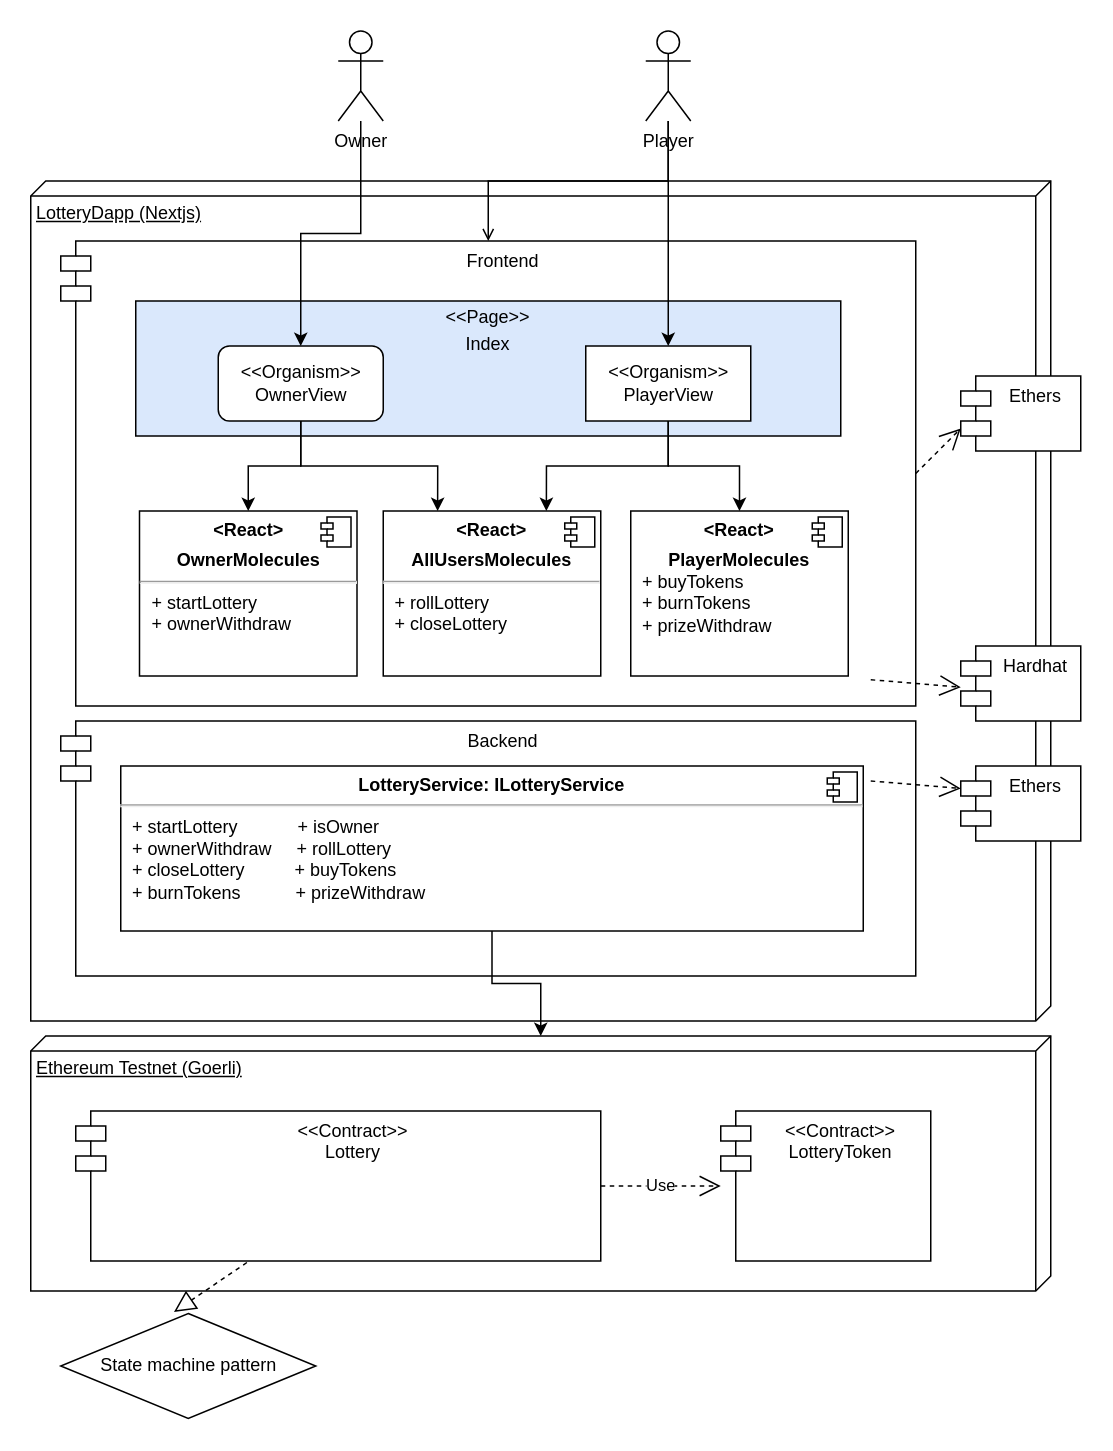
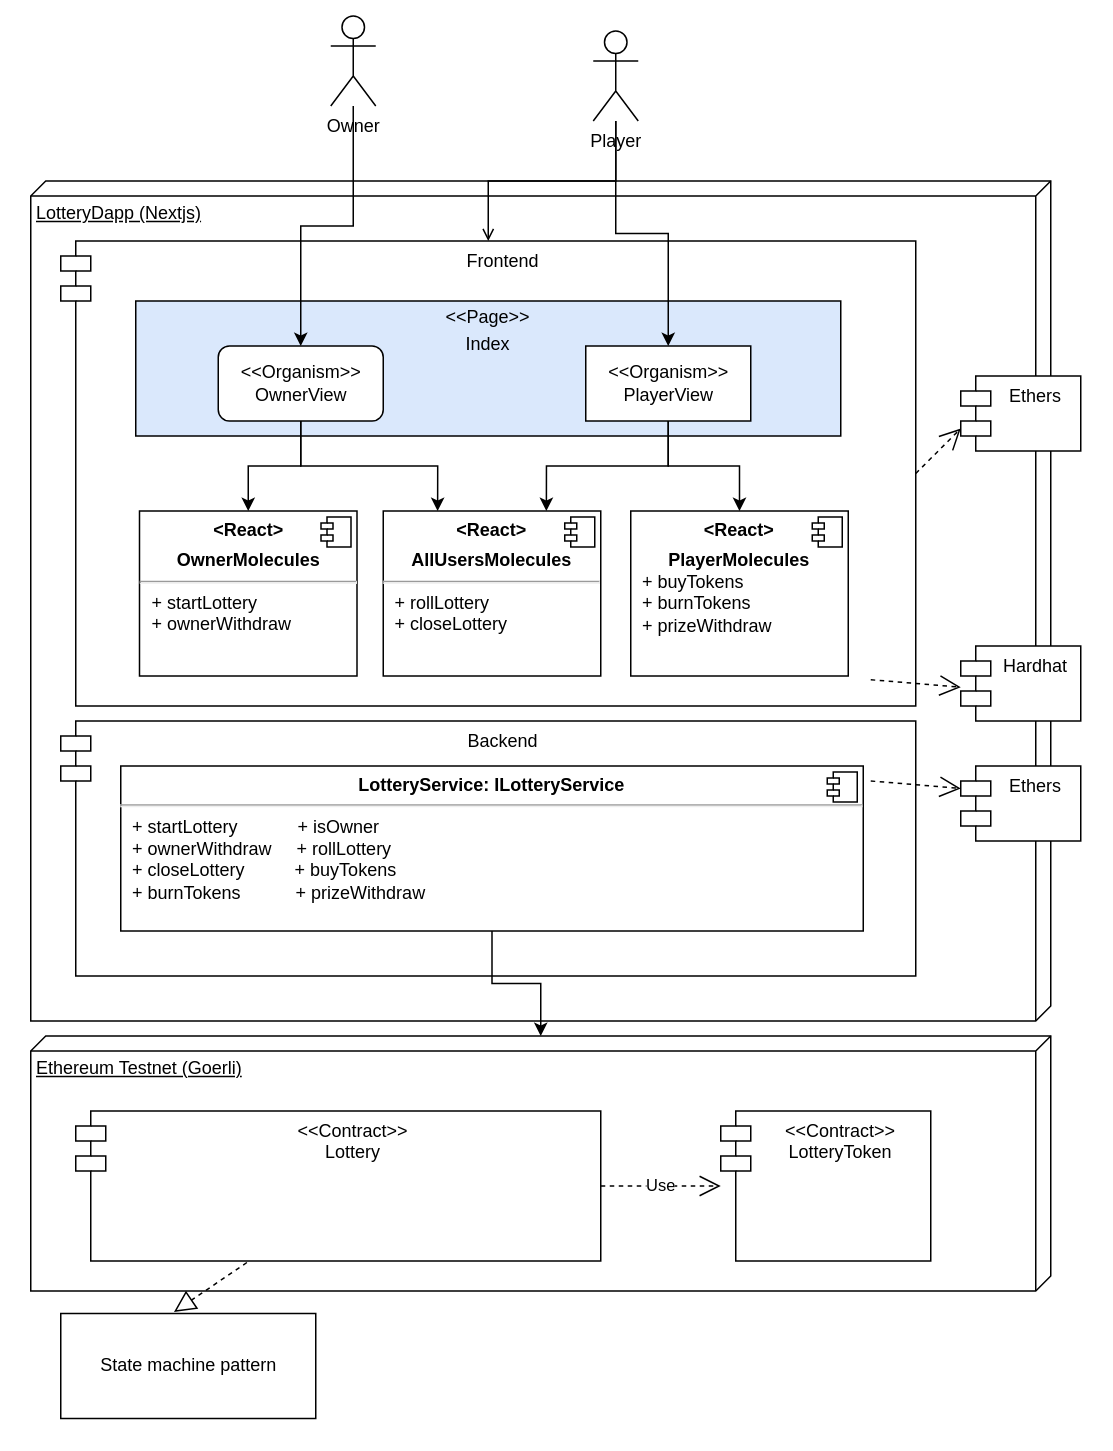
  <mxCell id="0" />
  <mxCell id="1" parent="0" />
  <mxCell id="2" value="Ethereum Testnet (Goerli)" style="verticalAlign=top;align=left;spacingTop=8;spacingLeft=2;spacingRight=12;shape=cube;size=10;direction=south;fontStyle=4;html=1;" parent="1" vertex="1"><mxGeometry x="20" y="690" width="680" height="170" as="geometry" /></mxCell>
  <mxCell id="3" value="LotteryDapp (Nextjs)" style="verticalAlign=top;align=left;spacingTop=8;spacingLeft=2;spacingRight=12;shape=cube;size=10;direction=south;fontStyle=4;html=1;" parent="1" vertex="1"><mxGeometry x="20" y="120" width="680" height="560" as="geometry" /></mxCell>
  <mxCell id="4" value="Frontend" style="shape=module;align=left;spacingLeft=20;align=center;verticalAlign=top;" parent="1" vertex="1"><mxGeometry x="40" y="160" width="570" height="310" as="geometry" /></mxCell>
  <mxCell id="5" value="Backend" style="shape=module;align=left;spacingLeft=20;align=center;verticalAlign=top;" parent="1" vertex="1"><mxGeometry x="40" y="480" width="570" height="170" as="geometry" /></mxCell>
  <mxCell id="6" value="&lt;&lt;Contract&gt;&gt;&#10;Lottery" style="shape=module;align=left;spacingLeft=20;align=center;verticalAlign=top;" parent="1" vertex="1"><mxGeometry x="50" y="740" width="350" height="100" as="geometry" /></mxCell>
  <mxCell id="7" value="&lt;&lt;Contract&gt;&gt;&#10;LotteryToken" style="shape=module;align=left;spacingLeft=20;align=center;verticalAlign=top;" parent="1" vertex="1"><mxGeometry x="480" y="740" width="140" height="100" as="geometry" /></mxCell>
  <mxCell id="8" value="Use" style="endArrow=open;endSize=12;dashed=1;html=1;rounded=0;exitX=1;exitY=0.5;exitDx=0;exitDy=0;" parent="1" source="6" target="7" edge="1"><mxGeometry width="160" relative="1" as="geometry"><mxPoint x="300" y="810" as="sourcePoint" /><mxPoint x="460" y="810" as="targetPoint" /></mxGeometry></mxCell>
  <mxCell id="9" value="Ethers" style="shape=module;align=left;spacingLeft=20;align=center;verticalAlign=top;" parent="1" vertex="1"><mxGeometry x="640" y="510" width="80" height="50" as="geometry" /></mxCell>
  <mxCell id="10" value="Hardhat" style="shape=module;align=left;spacingLeft=20;align=center;verticalAlign=top;" parent="1" vertex="1"><mxGeometry x="640" y="430" width="80" height="50" as="geometry" /></mxCell>
  <mxCell id="11" value="Ethers" style="shape=module;align=left;spacingLeft=20;align=center;verticalAlign=top;" parent="1" vertex="1"><mxGeometry x="640" y="250" width="80" height="50" as="geometry" /></mxCell>
  <mxCell id="12" value="" style="endArrow=open;endSize=12;dashed=1;html=1;rounded=0;exitX=1;exitY=0.5;exitDx=0;exitDy=0;entryX=0;entryY=0;entryDx=0;entryDy=35;entryPerimeter=0;" parent="1" source="4" target="11" edge="1"><mxGeometry width="160" relative="1" as="geometry"><mxPoint x="320" y="490" as="sourcePoint" /><mxPoint x="480" y="490" as="targetPoint" /></mxGeometry></mxCell>
  <mxCell id="13" value="" style="endArrow=open;endSize=12;dashed=1;html=1;rounded=0;exitX=1;exitY=0.5;exitDx=0;exitDy=0;entryX=0;entryY=0;entryDx=0;entryDy=35;entryPerimeter=0;" parent="1" edge="1"><mxGeometry width="160" relative="1" as="geometry"><mxPoint x="580" y="452.5" as="sourcePoint" /><mxPoint x="640" y="457.5" as="targetPoint" /></mxGeometry></mxCell>
  <mxCell id="14" value="" style="endArrow=open;endSize=12;dashed=1;html=1;rounded=0;exitX=1;exitY=0.5;exitDx=0;exitDy=0;entryX=0;entryY=0;entryDx=0;entryDy=35;entryPerimeter=0;" parent="1" edge="1"><mxGeometry width="160" relative="1" as="geometry"><mxPoint x="580" y="520" as="sourcePoint" /><mxPoint x="640" y="525" as="targetPoint" /></mxGeometry></mxCell>
- <mxCell id="15" value="Owner" style="shape=umlActor;verticalLabelPosition=bottom;verticalAlign=top;html=1;" parent="1" vertex="1"><mxGeometry x="225" y="20" width="30" height="60" as="geometry" /></mxCell>
+ <mxCell id="15" value="Owner" style="shape=umlActor;verticalLabelPosition=bottom;verticalAlign=top;html=1;" parent="1" vertex="1"><mxGeometry x="220" y="10" width="30" height="60" as="geometry" /></mxCell>
  <mxCell id="16" value="&lt;p style=&quot;margin:0px;margin-top:6px;text-align:center;&quot;&gt;&lt;b&gt;&amp;lt;React&amp;gt;&lt;/b&gt;&lt;/p&gt;&lt;p style=&quot;margin:0px;margin-top:6px;text-align:center;&quot;&gt;&lt;b&gt;OwnerMolecules&lt;/b&gt;&lt;/p&gt;&lt;hr&gt;&lt;p style=&quot;margin:0px;margin-left:8px;&quot;&gt;+ startLottery&lt;br&gt;+ ownerWithdraw&lt;/p&gt;" style="align=left;overflow=fill;html=1;dropTarget=0;" parent="1" vertex="1"><mxGeometry x="92.5" y="340" width="145" height="110" as="geometry" /></mxCell>
  <mxCell id="17" value="" style="shape=component;jettyWidth=8;jettyHeight=4;" parent="16" vertex="1"><mxGeometry x="1" width="20" height="20" relative="1" as="geometry"><mxPoint x="-24" y="4" as="offset" /></mxGeometry></mxCell>
  <mxCell id="18" value="&lt;p style=&quot;margin:0px;margin-top:4px;text-align:center;&quot;&gt;&amp;lt;&amp;lt;Page&amp;gt;&amp;gt;&lt;/p&gt;&lt;p style=&quot;margin:0px;margin-top:4px;text-align:center;&quot;&gt;Index&lt;/p&gt;" style="verticalAlign=top;align=left;overflow=fill;fontSize=12;fontFamily=Helvetica;html=1;fillColor=#dae8fc;" parent="1" vertex="1"><mxGeometry x="90" y="200" width="470" height="90" as="geometry" /></mxCell>
  <mxCell id="19" value="&lt;p style=&quot;margin:0px;margin-top:6px;text-align:center;&quot;&gt;&lt;b&gt;&amp;lt;React&amp;gt;&lt;/b&gt;&lt;/p&gt;&lt;p style=&quot;margin:0px;margin-top:6px;text-align:center;&quot;&gt;&lt;b&gt;PlayerMolecules&lt;/b&gt;&lt;/p&gt;&lt;p style=&quot;margin:0px;margin-left:8px;&quot;&gt;+ buyTokens&lt;br&gt;+ burnTokens&lt;/p&gt;&lt;p style=&quot;margin:0px;margin-left:8px;&quot;&gt;+ prizeWithdraw&lt;/p&gt;" style="align=left;overflow=fill;html=1;dropTarget=0;" parent="1" vertex="1"><mxGeometry x="420" y="340" width="145" height="110" as="geometry" /></mxCell>
  <mxCell id="20" value="" style="shape=component;jettyWidth=8;jettyHeight=4;" parent="19" vertex="1"><mxGeometry x="1" width="20" height="20" relative="1" as="geometry"><mxPoint x="-24" y="4" as="offset" /></mxGeometry></mxCell>
  <mxCell id="21" value="&lt;p style=&quot;margin:0px;margin-top:6px;text-align:center;&quot;&gt;&lt;b&gt;&amp;lt;React&amp;gt;&lt;/b&gt;&lt;/p&gt;&lt;p style=&quot;margin:0px;margin-top:6px;text-align:center;&quot;&gt;&lt;b&gt;AllUsersMolecules&lt;/b&gt;&lt;/p&gt;&lt;hr&gt;&lt;p style=&quot;margin:0px;margin-left:8px;&quot;&gt;+ rollLottery&lt;br&gt;+ closeLottery&lt;/p&gt;" style="align=left;overflow=fill;html=1;dropTarget=0;" parent="1" vertex="1"><mxGeometry x="255" y="340" width="145" height="110" as="geometry" /></mxCell>
  <mxCell id="22" value="" style="shape=component;jettyWidth=8;jettyHeight=4;" parent="21" vertex="1"><mxGeometry x="1" width="20" height="20" relative="1" as="geometry"><mxPoint x="-24" y="4" as="offset" /></mxGeometry></mxCell>
- <mxCell id="23" value="State machine pattern" style="rhombus;html=1;" parent="1" vertex="1"><mxGeometry x="40" y="875" width="170" height="70" as="geometry" /></mxCell>
+ <mxCell id="23" value="State machine pattern" style="html=1;" parent="1" vertex="1"><mxGeometry x="40" y="875" width="170" height="70" as="geometry" /></mxCell>
  <mxCell id="24" value="" style="endArrow=block;dashed=1;endFill=0;endSize=12;html=1;rounded=0;exitX=0.326;exitY=1.01;exitDx=0;exitDy=0;exitPerimeter=0;entryX=0.444;entryY=-0.014;entryDx=0;entryDy=0;entryPerimeter=0;" parent="1" source="6" target="23" edge="1"><mxGeometry width="160" relative="1" as="geometry"><mxPoint x="320" y="560" as="sourcePoint" /><mxPoint x="480" y="560" as="targetPoint" /></mxGeometry></mxCell>
  <mxCell id="25" style="edgeStyle=orthogonalEdgeStyle;rounded=0;orthogonalLoop=1;jettySize=auto;html=1;" parent="1" source="27" target="16" edge="1"><mxGeometry relative="1" as="geometry" /></mxCell>
  <mxCell id="26" style="edgeStyle=orthogonalEdgeStyle;rounded=0;orthogonalLoop=1;jettySize=auto;html=1;entryX=0.25;entryY=0;entryDx=0;entryDy=0;" parent="1" source="27" target="21" edge="1"><mxGeometry relative="1" as="geometry" /></mxCell>
  <mxCell id="27" value="&amp;lt;&amp;lt;Organism&amp;gt;&amp;gt;&lt;br&gt;OwnerView" style="html=1;rounded=1;" parent="1" vertex="1"><mxGeometry x="145" y="230" width="110" height="50" as="geometry" /></mxCell>
  <mxCell id="28" style="edgeStyle=orthogonalEdgeStyle;rounded=0;orthogonalLoop=1;jettySize=auto;html=1;entryX=0.5;entryY=0;entryDx=0;entryDy=0;" parent="1" source="30" target="19" edge="1"><mxGeometry relative="1" as="geometry" /></mxCell>
  <mxCell id="29" style="edgeStyle=orthogonalEdgeStyle;rounded=0;orthogonalLoop=1;jettySize=auto;html=1;entryX=0.75;entryY=0;entryDx=0;entryDy=0;" parent="1" source="30" target="21" edge="1"><mxGeometry relative="1" as="geometry" /></mxCell>
  <mxCell id="30" value="&amp;lt;&amp;lt;Organism&amp;gt;&amp;gt;&lt;br&gt;PlayerView" style="html=1;" parent="1" vertex="1"><mxGeometry x="390" y="230" width="110" height="50" as="geometry" /></mxCell>
  <mxCell id="31" style="edgeStyle=orthogonalEdgeStyle;rounded=0;orthogonalLoop=1;jettySize=auto;html=1;entryX=0.5;entryY=0;entryDx=0;entryDy=0;" parent="1" source="34" target="30" edge="1"><mxGeometry relative="1" as="geometry" /></mxCell>
  <mxCell id="32" value="" style="edgeStyle=orthogonalEdgeStyle;rounded=0;orthogonalLoop=1;jettySize=auto;html=1;endArrow=open;" parent="1" source="34" target="4" edge="1"><mxGeometry relative="1" as="geometry" /></mxCell>
  <mxCell id="33" style="edgeStyle=orthogonalEdgeStyle;rounded=0;orthogonalLoop=1;jettySize=auto;html=1;" parent="1" source="15" target="27" edge="1"><mxGeometry relative="1" as="geometry" /></mxCell>
- <mxCell id="34" value="Player" style="shape=umlActor;verticalLabelPosition=bottom;verticalAlign=top;html=1;" parent="1" vertex="1"><mxGeometry x="430" y="20" width="30" height="60" as="geometry" /></mxCell>
+ <mxCell id="34" value="Player" style="shape=umlActor;verticalLabelPosition=bottom;verticalAlign=top;html=1;" parent="1" vertex="1"><mxGeometry x="395" y="20" width="30" height="60" as="geometry" /></mxCell>
  <mxCell id="35" value="" style="edgeStyle=orthogonalEdgeStyle;rounded=0;orthogonalLoop=1;jettySize=auto;html=1;" parent="1" source="36" target="2" edge="1"><mxGeometry relative="1" as="geometry" /></mxCell>
  <mxCell id="36" value="&lt;p style=&quot;margin:0px;margin-top:6px;text-align:center;&quot;&gt;&lt;b&gt;LotteryService: ILotteryService&lt;/b&gt;&lt;/p&gt;&lt;hr&gt;&lt;p style=&quot;margin:0px;margin-left:8px;&quot;&gt;+&amp;nbsp;&lt;span style=&quot;background-color: initial;&quot;&gt;startLottery&amp;nbsp; &amp;nbsp; &amp;nbsp; &amp;nbsp; &amp;nbsp; &amp;nbsp;&amp;nbsp;&lt;/span&gt;&lt;span style=&quot;background-color: initial;&quot;&gt;+ isOwner&amp;nbsp;&lt;/span&gt;&lt;/p&gt;&lt;p style=&quot;margin:0px;margin-left:8px;&quot;&gt;+ ownerWithdraw&amp;nbsp; &amp;nbsp; &amp;nbsp;&lt;span style=&quot;background-color: initial;&quot;&gt;+ rollLottery&lt;/span&gt;&lt;/p&gt;&lt;p style=&quot;margin:0px;margin-left:8px;&quot;&gt;+ closeLottery&amp;nbsp; &amp;nbsp; &amp;nbsp; &amp;nbsp; &amp;nbsp;&amp;nbsp;&lt;span style=&quot;background-color: initial;&quot;&gt;+ buyTokens&lt;/span&gt;&lt;/p&gt;&lt;p style=&quot;margin:0px;margin-left:8px;&quot;&gt;+ burnTokens&amp;nbsp; &amp;nbsp; &amp;nbsp; &amp;nbsp; &amp;nbsp; &amp;nbsp;+ prizeWithdraw&lt;/p&gt;&lt;p style=&quot;margin:0px;margin-left:8px;&quot;&gt;&lt;br&gt;&lt;/p&gt;&lt;p style=&quot;margin:0px;margin-left:8px;&quot;&gt;&lt;br&gt;&lt;/p&gt;" style="align=left;overflow=fill;html=1;dropTarget=0;" parent="1" vertex="1"><mxGeometry x="80" y="510" width="495" height="110" as="geometry" /></mxCell>
  <mxCell id="37" value="" style="shape=component;jettyWidth=8;jettyHeight=4;" parent="36" vertex="1"><mxGeometry x="1" width="20" height="20" relative="1" as="geometry"><mxPoint x="-24" y="4" as="offset" /></mxGeometry></mxCell>
